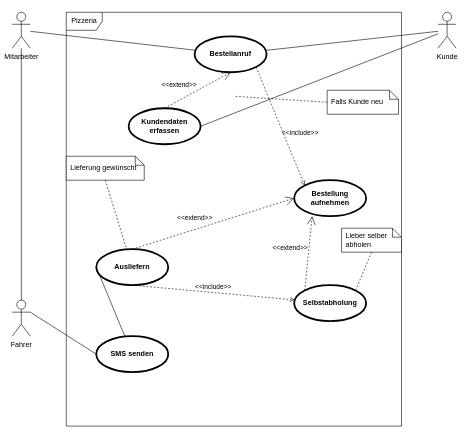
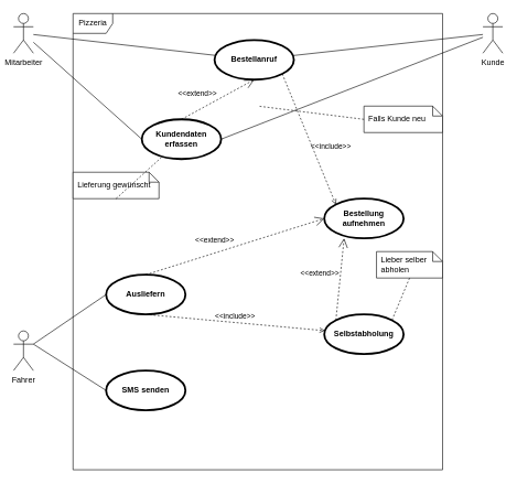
  <mxCell id="0" />
  <mxCell id="1" parent="0" />
  <mxCell id="2" value="Pizzeria" style="shape=umlFrame;whiteSpace=wrap;html=1;" parent="1" vertex="1"><mxGeometry x="110" y="20" width="559" height="690" as="geometry" /></mxCell>
  <mxCell id="3" value="Fahrer" style="shape=umlActor;verticalLabelPosition=bottom;verticalAlign=top;html=1;" parent="1" vertex="1"><mxGeometry x="20" y="500" width="30" height="60" as="geometry" /></mxCell>
  <mxCell id="4" value="Kunde" style="shape=umlActor;verticalLabelPosition=bottom;verticalAlign=top;html=1;" parent="1" vertex="1"><mxGeometry x="730" y="20" width="30" height="60" as="geometry" /></mxCell>
  <mxCell id="5" value="Mitarbeiter" style="shape=umlActor;verticalLabelPosition=bottom;verticalAlign=top;html=1;" parent="1" vertex="1"><mxGeometry x="20" y="20" width="30" height="60" as="geometry" /></mxCell>
  <mxCell id="6" value="" style="edgeStyle=none;html=1;endArrow=none;verticalAlign=bottom;startArrow=none;" parent="1" source="8" target="4" edge="1"><mxGeometry width="160" relative="1" as="geometry"><mxPoint x="300" y="90" as="sourcePoint" /><mxPoint x="460" y="90" as="targetPoint" /></mxGeometry></mxCell>
  <mxCell id="7" value="" style="edgeStyle=none;html=1;endArrow=none;verticalAlign=bottom;" parent="1" source="5" target="8" edge="1"><mxGeometry width="160" relative="1" as="geometry"><mxPoint x="300" y="90" as="sourcePoint" /><mxPoint x="460" y="90" as="targetPoint" /></mxGeometry></mxCell>
  <mxCell id="8" value="Bestellanruf" style="shape=ellipse;html=1;strokeWidth=3;fontStyle=1;whiteSpace=wrap;align=center;perimeter=ellipsePerimeter;" parent="1" vertex="1"><mxGeometry x="324" y="60" width="120" height="60" as="geometry" /></mxCell>
  <mxCell id="9" value="Kundendaten erfassen" style="shape=ellipse;html=1;strokeWidth=3;fontStyle=1;whiteSpace=wrap;align=center;perimeter=ellipsePerimeter;" parent="1" vertex="1"><mxGeometry x="214" y="180" width="120" height="60" as="geometry" /></mxCell>
- <mxCell id="10" value="Falls Kunde neu" style="shape=note;size=15;spacingLeft=5;align=left;whiteSpace=wrap;" parent="1" vertex="1"><mxGeometry x="545" y="150" width="119" height="40" as="geometry" /></mxCell>
+ <mxCell id="10" value="Falls Kunde neu" style="shape=note;size=15;spacingLeft=5;align=left;whiteSpace=wrap;" parent="1" vertex="1"><mxGeometry x="550" y="160" width="119" height="40" as="geometry" /></mxCell>
  <mxCell id="11" value="&amp;lt;&amp;lt;extend&amp;gt;&amp;gt;" style="align=right;html=1;verticalAlign=bottom;rounded=0;labelBackgroundColor=none;endArrow=open;endSize=12;dashed=1;exitX=0.5;exitY=0;exitDx=0;exitDy=0;entryX=0.5;entryY=1;entryDx=0;entryDy=0;" parent="1" source="9" target="8" edge="1"><mxGeometry relative="1" as="geometry"><mxPoint x="384" y="150" as="targetPoint" /><mxPoint x="544" y="150" as="sourcePoint" /></mxGeometry></mxCell>
  <mxCell id="12" value="" style="edgeStyle=none;html=1;endArrow=none;rounded=0;labelBackgroundColor=none;dashed=1;exitX=0;exitY=0.5;exitDx=0;exitDy=0;exitPerimeter=0;" parent="1" source="10" edge="1"><mxGeometry relative="1" as="geometry"><mxPoint x="390" y="160" as="targetPoint" /></mxGeometry></mxCell>
  <mxCell id="13" value="" style="edgeStyle=none;html=1;endArrow=none;verticalAlign=bottom;exitX=1;exitY=0.5;exitDx=0;exitDy=0;" parent="1" source="9" target="4" edge="1"><mxGeometry width="160" relative="1" as="geometry"><mxPoint x="490" y="209.5" as="sourcePoint" /><mxPoint x="650" y="209.5" as="targetPoint" /></mxGeometry></mxCell>
- <mxCell id="14" value="" style="edgeStyle=none;html=1;endArrow=none;verticalAlign=bottom;" parent="1" source="5" target="3" edge="1"><mxGeometry width="160" relative="1" as="geometry"><mxPoint x="300" y="180" as="sourcePoint" /><mxPoint x="460" y="180" as="targetPoint" /></mxGeometry></mxCell>
+ <mxCell id="14" value="" style="edgeStyle=none;html=1;endArrow=none;verticalAlign=bottom;entryX=0;entryY=0.5;entryDx=0;entryDy=0;" parent="1" source="5" target="9" edge="1"><mxGeometry width="160" relative="1" as="geometry"><mxPoint x="300" y="180" as="sourcePoint" /><mxPoint x="460" y="180" as="targetPoint" /></mxGeometry></mxCell>
  <mxCell id="15" value="Bestellung aufnehmen" style="shape=ellipse;html=1;strokeWidth=3;fontStyle=1;whiteSpace=wrap;align=center;perimeter=ellipsePerimeter;" parent="1" vertex="1"><mxGeometry x="490" y="300" width="120" height="60" as="geometry" /></mxCell>
  <mxCell id="16" value="&amp;lt;&amp;lt;include&amp;gt;&amp;gt;" style="edgeStyle=none;html=1;endArrow=open;verticalAlign=bottom;dashed=1;labelBackgroundColor=none;exitX=1;exitY=1;exitDx=0;exitDy=0;entryX=0;entryY=0;entryDx=0;entryDy=0;" parent="1" source="8" target="15" edge="1"><mxGeometry x="0.291" y="23" width="160" relative="1" as="geometry"><mxPoint x="300" y="260" as="sourcePoint" /><mxPoint x="460" y="260" as="targetPoint" /><mxPoint as="offset" /></mxGeometry></mxCell>
  <mxCell id="17" value="Selbstabholung" style="shape=ellipse;html=1;strokeWidth=3;fontStyle=1;whiteSpace=wrap;align=center;perimeter=ellipsePerimeter;" parent="1" vertex="1"><mxGeometry x="490" y="475" width="120" height="60" as="geometry" /></mxCell>
  <mxCell id="18" value="Ausliefern" style="shape=ellipse;html=1;strokeWidth=3;fontStyle=1;whiteSpace=wrap;align=center;perimeter=ellipsePerimeter;" parent="1" vertex="1"><mxGeometry x="160" y="415" width="120" height="60" as="geometry" /></mxCell>
  <mxCell id="19" value="Lieferung gewünscht" style="shape=note;size=15;spacingLeft=5;align=left;whiteSpace=wrap;" parent="1" vertex="1"><mxGeometry x="110" y="260" width="130" height="40" as="geometry" /></mxCell>
  <mxCell id="20" value="&amp;lt;&amp;lt;extend&amp;gt;&amp;gt;" style="align=right;html=1;verticalAlign=bottom;rounded=0;labelBackgroundColor=none;endArrow=open;endSize=12;dashed=1;exitX=0.5;exitY=0;exitDx=0;exitDy=0;entryX=0;entryY=0.5;entryDx=0;entryDy=0;" parent="1" source="18" target="15" edge="1"><mxGeometry relative="1" as="geometry"><mxPoint x="110" y="350" as="targetPoint" /><mxPoint x="270" y="350" as="sourcePoint" /></mxGeometry></mxCell>
- <mxCell id="21" value="" style="edgeStyle=none;html=1;endArrow=none;rounded=0;labelBackgroundColor=none;dashed=1;exitX=0.5;exitY=1;" parent="1" source="19" target="18" edge="1"><mxGeometry relative="1" as="geometry"><mxPoint x="210" y="350" as="targetPoint" /></mxGeometry></mxCell>
+ <mxCell id="21" value="" style="edgeStyle=none;html=1;endArrow=none;rounded=0;labelBackgroundColor=none;dashed=1;exitX=0.5;exitY=1;" parent="1" source="19" target="9" edge="1"><mxGeometry relative="1" as="geometry"><mxPoint x="210" y="350" as="targetPoint" /></mxGeometry></mxCell>
  <mxCell id="22" value="Lieber selber abholen" style="shape=note;size=15;spacingLeft=5;align=left;whiteSpace=wrap;" parent="1" vertex="1"><mxGeometry x="569" y="380" width="100" height="40" as="geometry" /></mxCell>
  <mxCell id="23" value="&amp;lt;&amp;lt;extend&amp;gt;&amp;gt;" style="align=right;html=1;verticalAlign=bottom;rounded=0;labelBackgroundColor=none;endArrow=open;endSize=12;dashed=1;exitX=0;exitY=0;exitDx=0;exitDy=0;entryX=0.25;entryY=1;entryDx=0;entryDy=0;entryPerimeter=0;" parent="1" source="17" target="15" edge="1"><mxGeometry relative="1" as="geometry"><mxPoint x="529.5" y="470" as="targetPoint" /><mxPoint x="689.5" y="470" as="sourcePoint" /></mxGeometry></mxCell>
  <mxCell id="24" value="" style="edgeStyle=none;html=1;endArrow=none;rounded=0;labelBackgroundColor=none;dashed=1;exitX=0.5;exitY=1;entryX=1;entryY=0;entryDx=0;entryDy=0;" parent="1" source="22" target="17" edge="1"><mxGeometry relative="1" as="geometry"><mxPoint x="629.5" y="470" as="targetPoint" /></mxGeometry></mxCell>
  <mxCell id="25" value="SMS senden" style="shape=ellipse;html=1;strokeWidth=3;fontStyle=1;whiteSpace=wrap;align=center;perimeter=ellipsePerimeter;" vertex="1" parent="1"><mxGeometry x="160" y="560" width="120" height="60" as="geometry" /></mxCell>
  <mxCell id="26" value="&amp;lt;&amp;lt;include&amp;gt;&amp;gt;" style="edgeStyle=none;html=1;endArrow=open;verticalAlign=bottom;dashed=1;labelBackgroundColor=none;exitX=0.5;exitY=1;exitDx=0;exitDy=0;" edge="1" parent="1" source="18" target="17"><mxGeometry width="160" relative="1" as="geometry"><mxPoint x="300" y="520" as="sourcePoint" /><mxPoint x="460" y="520" as="targetPoint" /></mxGeometry></mxCell>
- <mxCell id="27" value="" style="edgeStyle=none;html=1;endArrow=none;verticalAlign=bottom;exitX=0;exitY=0.5;exitDx=0;exitDy=0;" edge="1" parent="1" source="18" target="25"><mxGeometry width="160" relative="1" as="geometry"><mxPoint x="300" y="520" as="sourcePoint" /><mxPoint x="460" y="520" as="targetPoint" /></mxGeometry></mxCell>
+ <mxCell id="27" value="" style="edgeStyle=none;html=1;endArrow=none;verticalAlign=bottom;exitX=0;exitY=0.5;exitDx=0;exitDy=0;entryX=1;entryY=0.333;entryDx=0;entryDy=0;entryPerimeter=0;" edge="1" parent="1" source="18" target="3"><mxGeometry width="160" relative="1" as="geometry"><mxPoint x="300" y="520" as="sourcePoint" /><mxPoint x="460" y="520" as="targetPoint" /></mxGeometry></mxCell>
  <mxCell id="28" value="" style="edgeStyle=none;html=1;endArrow=none;verticalAlign=bottom;exitX=0;exitY=0.5;exitDx=0;exitDy=0;entryX=1;entryY=0.333;entryDx=0;entryDy=0;entryPerimeter=0;" edge="1" parent="1" source="25" target="3"><mxGeometry width="160" relative="1" as="geometry"><mxPoint x="300" y="520" as="sourcePoint" /><mxPoint x="460" y="520" as="targetPoint" /></mxGeometry></mxCell>
